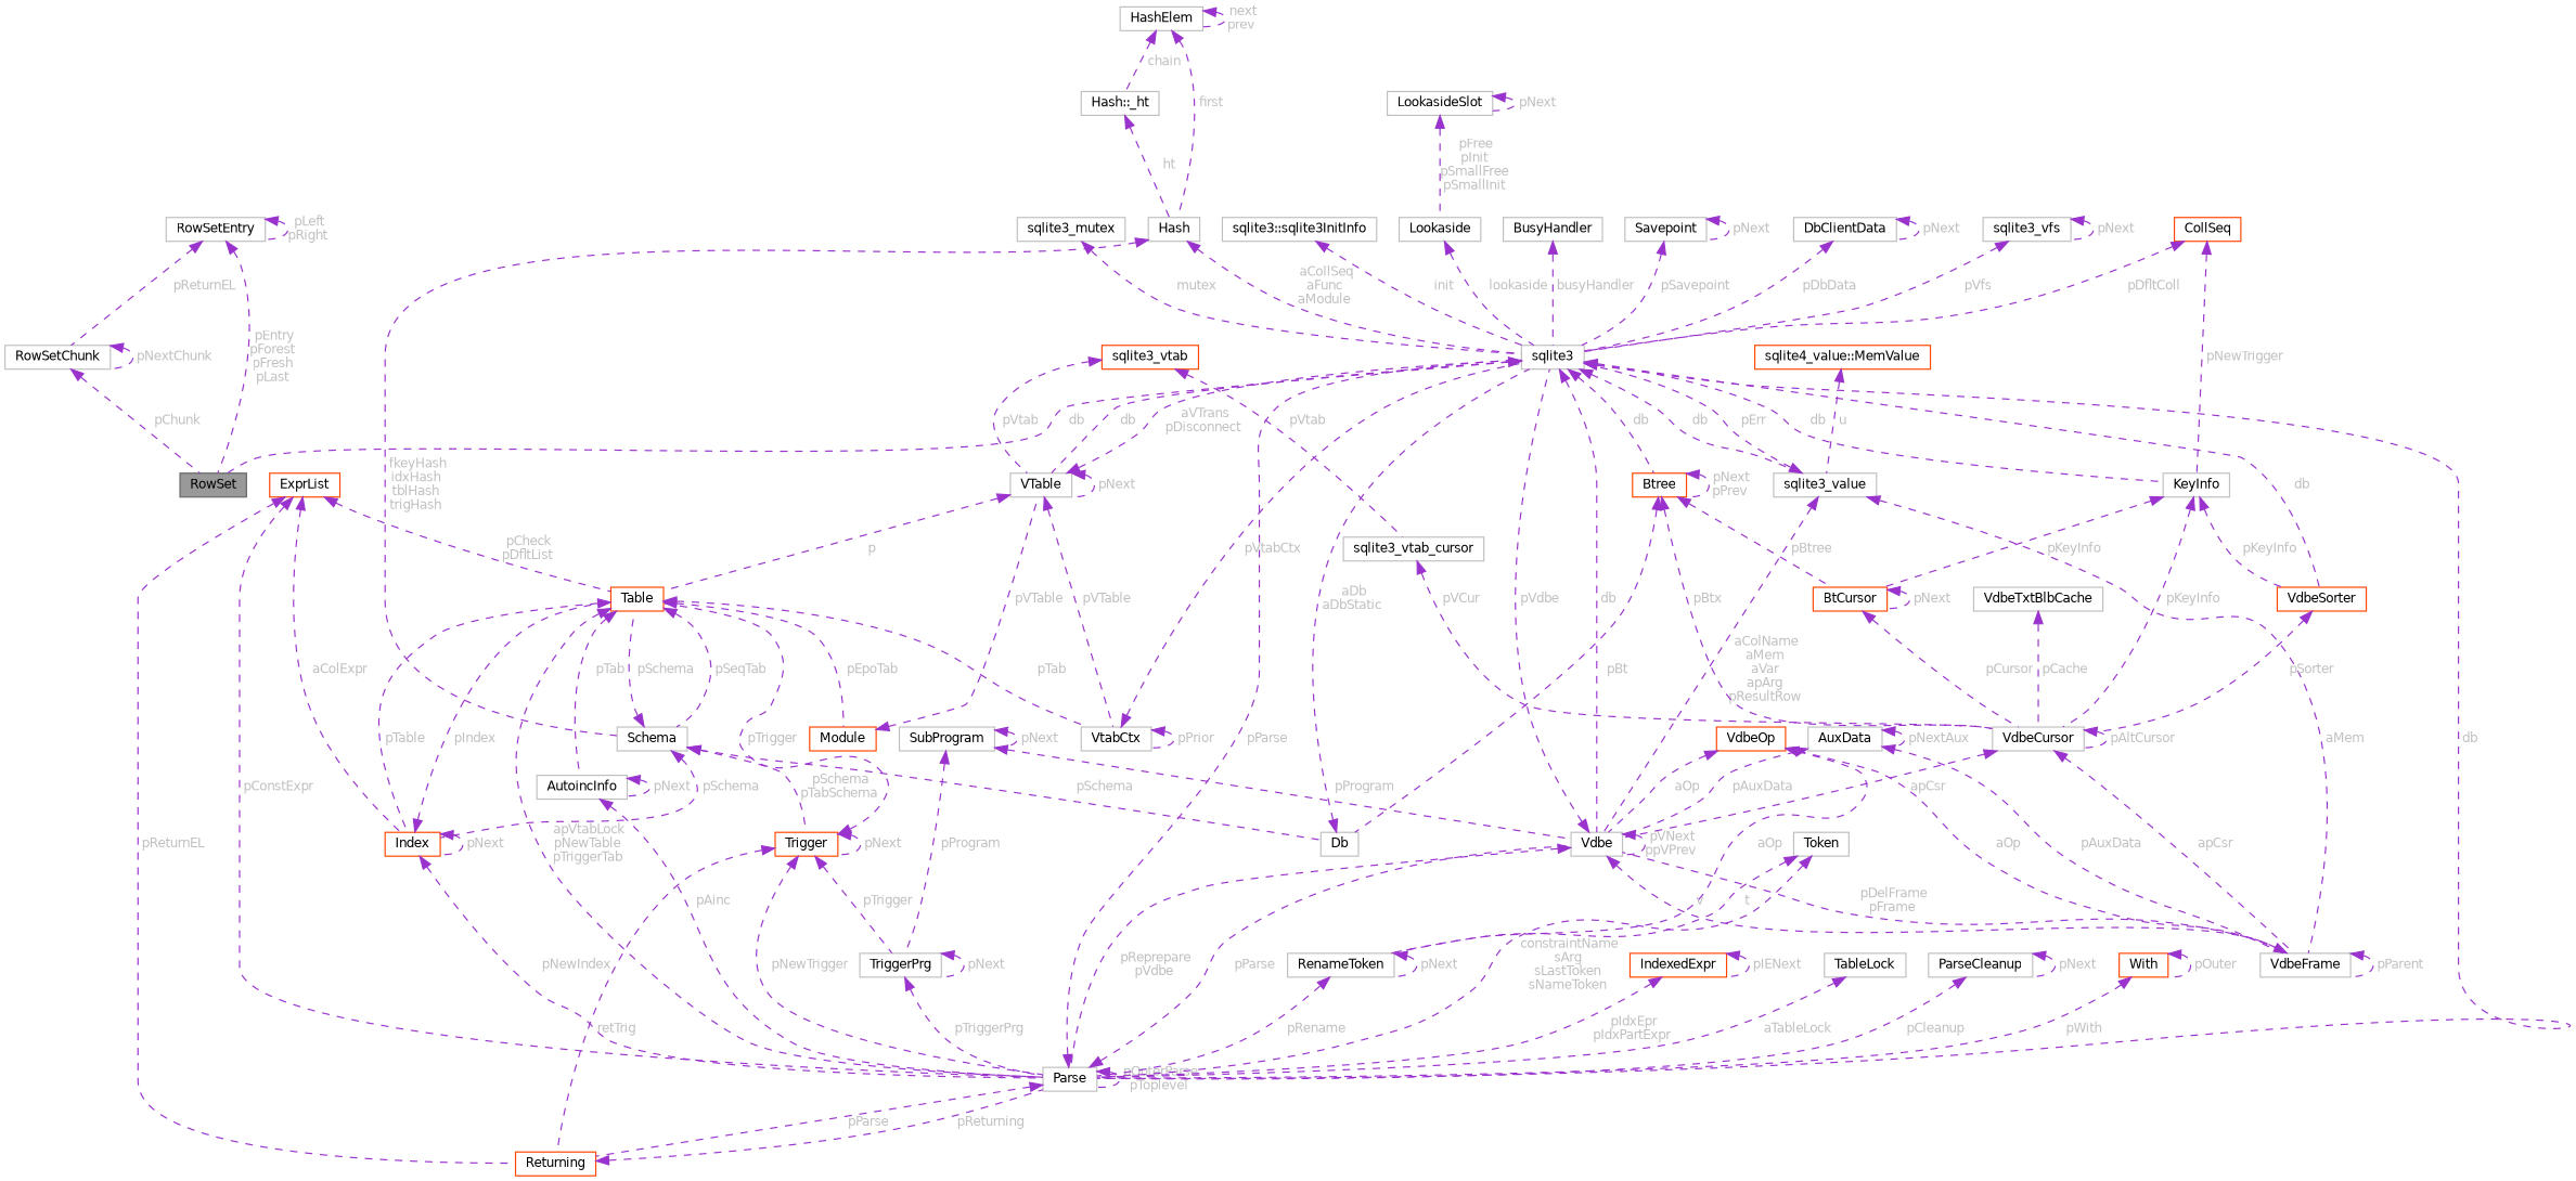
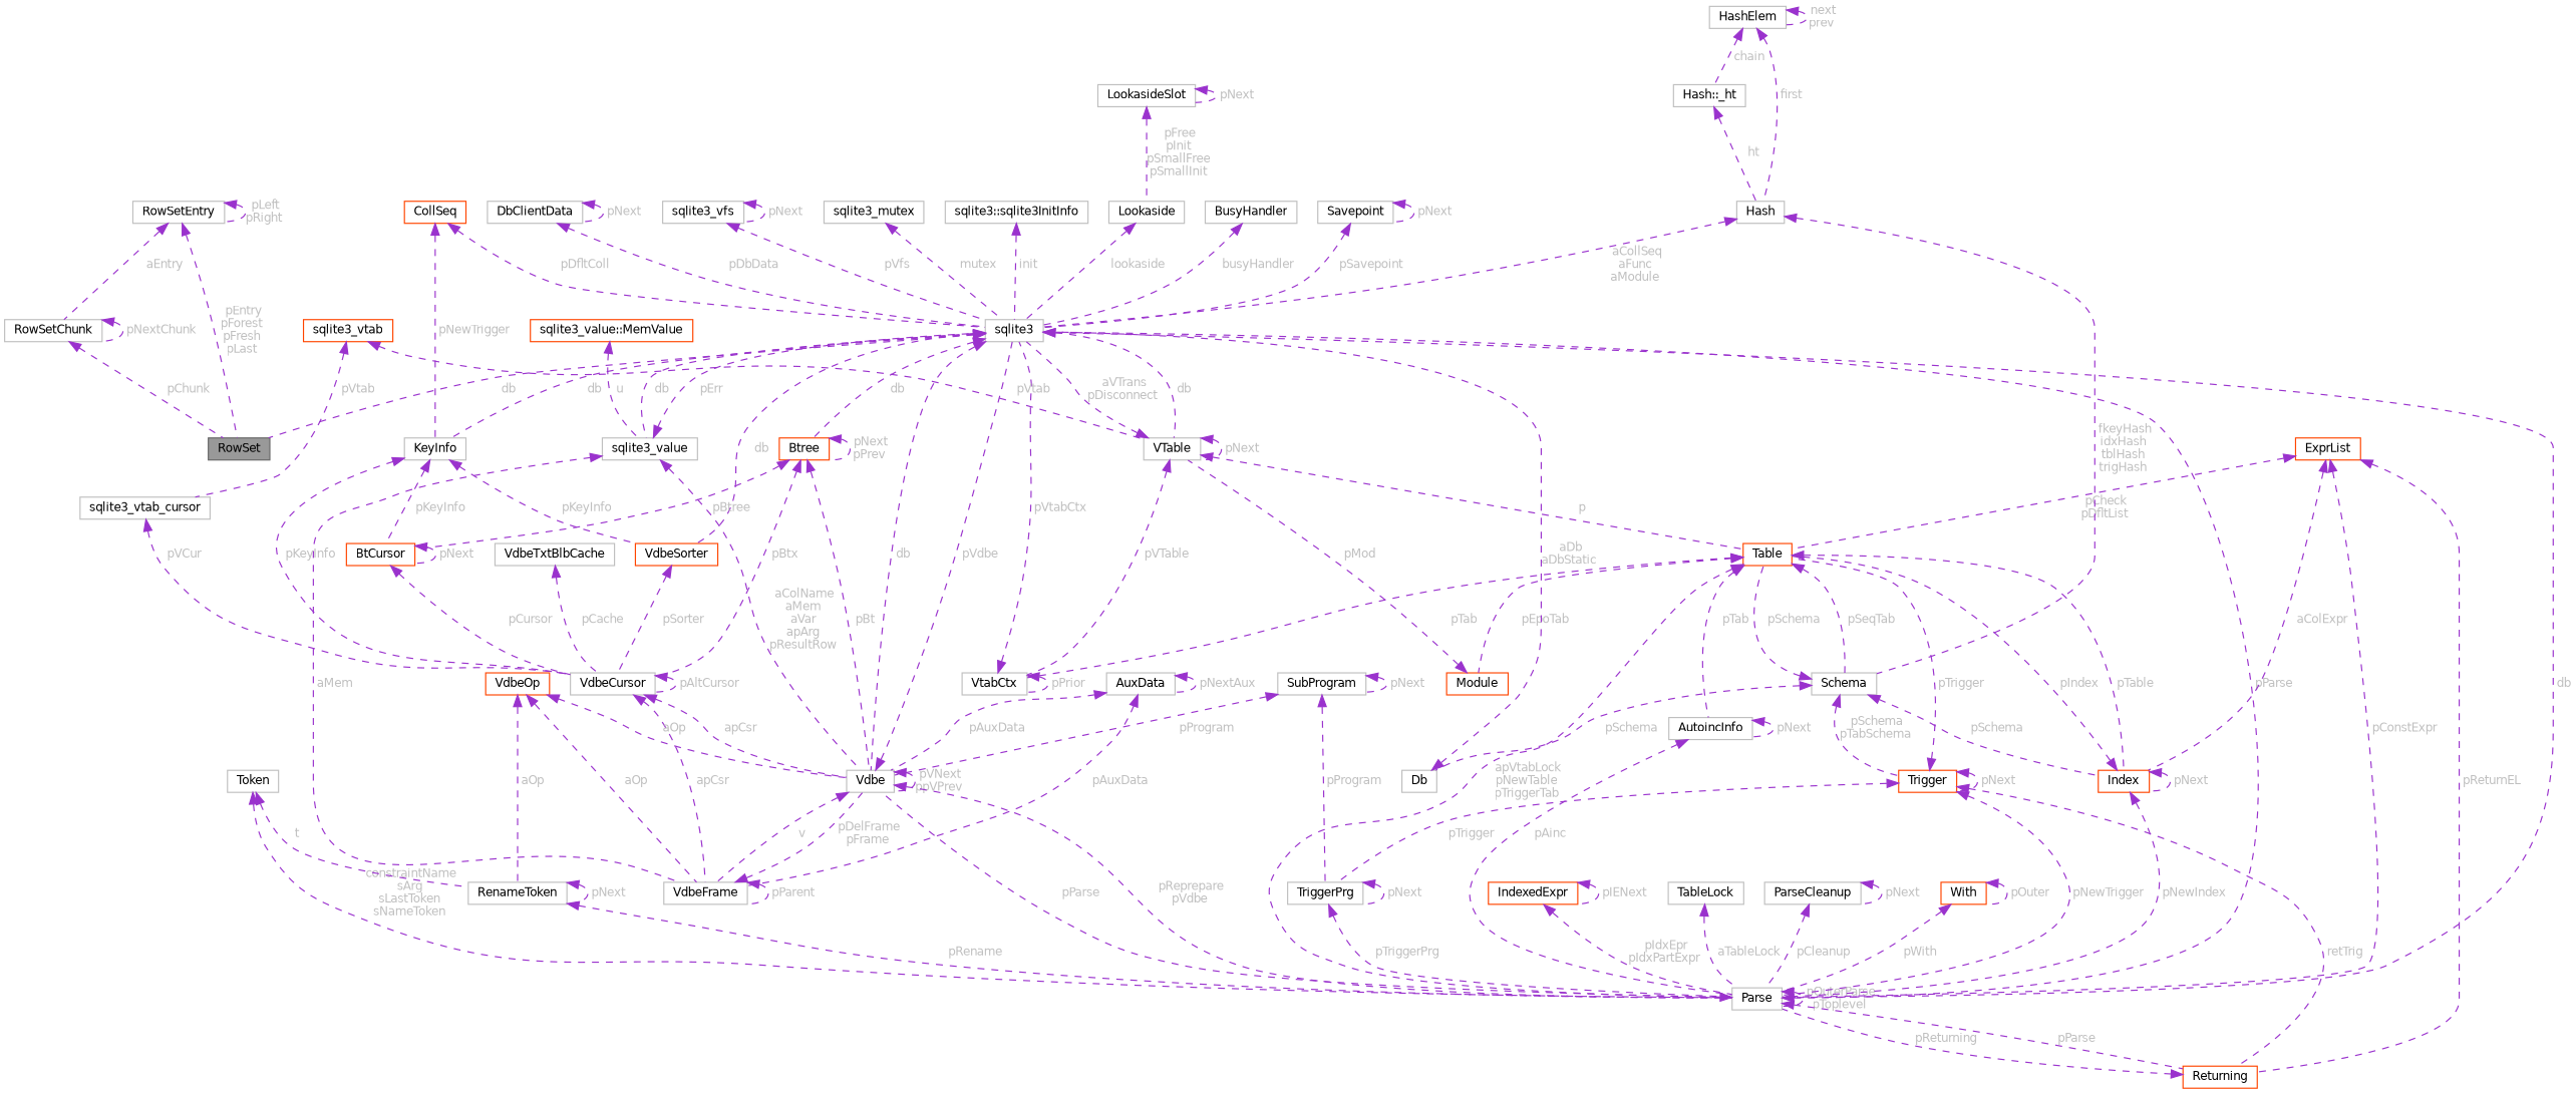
  digraph {
    node [color=grey75 fillcolor=white fontname=Helvetica fontsize=10 shape=box style=filled]
    edge [color=darkorchid3 dir=back fontcolor=grey fontname=Helvetica fontsize=10 labelfontname=Helvetica labelfontsize=10 style=dashed]
    n1 [color=gray40 fillcolor=grey60 fontcolor=black height=0.2 label=RowSet width=0.4]
    n2 [height=0.2 label=RowSetChunk width=0.4]
    n3 [height=0.2 label=RowSetEntry width=0.4]
    n4 [height=0.2 label=sqlite3 width=0.4]
    n5 [height=0.2 label=Vdbe width=0.4]
    n6 [height=0.2 label=Parse width=0.4]
    n7 [height=0.2 label=VTable width=0.4]
    n8 [height=0.2 label=sqlite3_value width=0.4]
    n9 [color=orangered height=0.2 label=Btree width=0.4]
    n10 [height=0.2 label=KeyInfo width=0.4]
    n11 [color=orangered height=0.2 label=VdbeSorter width=0.4]
    n12 [height=0.2 label=VdbeFrame width=0.4]
    n13 [color=orangered height=0.2 label=Returning width=0.4]
    n14 [color=orangered height=0.2 label=Table width=0.4]
    n15 [height=0.2 label=VtabCtx width=0.4]
    n16 [height=0.2 label=Db width=0.4]
    n17 [height=0.2 label=VdbeCursor width=0.4]
    n18 [color=orangered height=0.2 label=BtCursor width=0.4]
    n19 [height=0.2 label=sqlite3_vfs width=0.4]
    n20 [color=orangered height=0.2 label=ExprList width=0.4]
    n21 [color=orangered height=0.2 label=Index width=0.4]
    n22 [height=0.2 label=AutoincInfo width=0.4]
    n23 [height=0.2 label=Schema width=0.4]
    n24 [color=orangered height=0.2 label=Module width=0.4]
    n25 [color=orangered height=0.2 label=IndexedExpr width=0.4]
    n26 [height=0.2 label=TableLock width=0.4]
    n27 [color=orangered height=0.2 label=Trigger width=0.4]
    n28 [height=0.2 label=TriggerPrg width=0.4]
    n29 [height=0.2 label=Hash width=0.4]
    n30 [height=0.2 label=HashElem width=0.4]
    n31 [height=0.2 label="Hash::_ht" width=0.4]
    n32 [color=orangered height=0.2 label=sqlite3_vtab width=0.4]
    n33 [height=0.2 label=sqlite3_vtab_cursor width=0.4]
    n34 [height=0.2 label=SubProgram width=0.4]
    n35 [color=orangered height=0.2 label=VdbeOp width=0.4]
    n36 [height=0.2 label=RenameToken width=0.4]
    n37 [height=0.2 label=ParseCleanup width=0.4]
    n38 [height=0.2 label=Token width=0.4]
    n39 [color=orangered height=0.2 label=With width=0.4]
-   n40 [color=orangered height=0.2 label="sqlite4_value::MemValue" width=0.4]
+   n40 [color=orangered height=0.2 label="sqlite3_value::MemValue" width=0.4]
    n41 [color=orangered height=0.2 label=CollSeq width=0.4]
    n42 [height=0.2 label=VdbeTxtBlbCache width=0.4]
    n43 [height=0.2 label=AuxData width=0.4]
    n44 [height=0.2 label=sqlite3_mutex width=0.4]
    n45 [height=0.2 label="sqlite3::sqlite3InitInfo" width=0.4]
    n46 [height=0.2 label=Lookaside width=0.4]
    n47 [height=0.2 label=LookasideSlot width=0.4]
    n48 [height=0.2 label=BusyHandler width=0.4]
    n49 [height=0.2 label=Savepoint width=0.4]
    n50 [height=0.2 label=DbClientData width=0.4]
    n2 -> n1 [label=" pChunk"]
    n2 -> n2 [label=" pNextChunk"]
    n3 -> n1 [label=" pEntry\npForest\npFresh\npLast"]
-   n3 -> n2 [label=" pReturnEL"]
+   n3 -> n2 [label=" aEntry"]
    n3 -> n3 [label=" pLeft\npRight"]
    n4 -> n1 [label=" db"]
    n4 -> n5 [label=" db"]
    n4 -> n6 [label=" db"]
    n4 -> n7 [label=" db"]
    n4 -> n8 [label=" db"]
    n4 -> n9 [label=" db"]
    n4 -> n10 [label=" db"]
    n4 -> n11 [label=" db"]
    n5 -> n4 [label=" pVdbe"]
    n5 -> n5 [label=" pVNext\nppVPrev"]
    n5 -> n6 [label=" pReprepare\npVdbe"]
    n5 -> n12 [label=" v"]
    n6 -> n4 [label=" pParse"]
    n6 -> n5 [label=" pParse"]
    n6 -> n6 [label=" pOuterParse\npToplevel"]
    n6 -> n13 [label=" pParse"]
    n7 -> n4 [label=" aVTrans\npDisconnect"]
    n7 -> n7 [label=" pNext"]
    n7 -> n14 [label=" p"]
    n7 -> n15 [label=" pVTable"]
    n8 -> n4 [label=" pErr"]
    n8 -> n5 [label=" aColName\naMem\naVar\napArg\npResultRow"]
    n8 -> n12 [label=" aMem"]
    n9 -> n9 [label=" pNext\npPrev"]
-   n9 -> n16 [label=" pBt"]
+   n9 -> n5 [label=" pBt"]
    n9 -> n17 [label=" pBtx"]
    n9 -> n18 [label=" pBtree"]
    n10 -> n11 [label=" pKeyInfo"]
    n10 -> n17 [label=" pKeyInfo"]
    n10 -> n18 [label=" pKeyInfo"]
    n11 -> n17 [label=" pSorter"]
    n12 -> n5 [label=" pDelFrame\npFrame"]
    n12 -> n12 [label=" pParent"]
    n13 -> n6 [label=" pReturning"]
    n14 -> n6 [label=" apVtabLock\npNewTable\npTriggerTab"]
    n14 -> n15 [label=" pTab"]
    n14 -> n21 [label=" pTable"]
    n14 -> n22 [label=" pTab"]
    n14 -> n23 [label=" pSeqTab"]
    n14 -> n24 [label=" pEpoTab"]
    n15 -> n4 [label=" pVtabCtx"]
    n15 -> n15 [label=" pPrior"]
    n16 -> n4 [label=" aDb\naDbStatic"]
    n17 -> n5 [label=" apCsr"]
    n17 -> n12 [label=" apCsr"]
    n17 -> n17 [label=" pAltCursor"]
    n18 -> n17 [label=" pCursor"]
    n18 -> n18 [label=" pNext"]
    n19 -> n4 [label=" pVfs"]
    n19 -> n19 [label=" pNext"]
    n20 -> n6 [label=" pConstExpr"]
    n20 -> n13 [label=" pReturnEL"]
    n20 -> n14 [label=" pCheck\npDfltList"]
    n20 -> n21 [label=" aColExpr"]
    n21 -> n6 [label=" pNewIndex"]
    n21 -> n14 [label=" pIndex"]
    n21 -> n21 [label=" pNext"]
    n22 -> n6 [label=" pAinc"]
    n22 -> n22 [label=" pNext"]
    n23 -> n14 [label=" pSchema"]
    n23 -> n16 [label=" pSchema"]
    n23 -> n21 [label=" pSchema"]
    n23 -> n27 [label=" pSchema\npTabSchema"]
-   n24 -> n7 [label=" pVTable"]
+   n24 -> n7 [label=" pMod"]
    n25 -> n6 [label=" pIdxEpr\npIdxPartExpr"]
    n25 -> n25 [label=" pIENext"]
    n26 -> n6 [label=" aTableLock"]
    n27 -> n6 [label=" pNewTrigger"]
    n27 -> n13 [label=" retTrig"]
    n27 -> n14 [label=" pTrigger"]
    n27 -> n27 [label=" pNext"]
    n27 -> n28 [label=" pTrigger"]
    n28 -> n6 [label=" pTriggerPrg"]
    n28 -> n28 [label=" pNext"]
    n29 -> n4 [label=" aCollSeq\naFunc\naModule"]
    n29 -> n23 [label=" fkeyHash\nidxHash\ntblHash\ntrigHash"]
    n30 -> n29 [label=" first"]
    n30 -> n30 [label=" next\nprev"]
    n30 -> n31 [label=" chain"]
    n31 -> n29 [label=" ht"]
    n32 -> n7 [label=" pVtab"]
    n32 -> n33 [label=" pVtab"]
    n33 -> n17 [label=" pVCur"]
    n34 -> n5 [label=" pProgram"]
    n34 -> n28 [label=" pProgram"]
    n34 -> n34 [label=" pNext"]
    n35 -> n5 [label=" aOp"]
    n35 -> n12 [label=" aOp"]
    n35 -> n36 [label=" aOp"]
    n36 -> n6 [label=" pRename"]
    n36 -> n36 [label=" pNext"]
    n37 -> n6 [label=" pCleanup"]
    n37 -> n37 [label=" pNext"]
    n38 -> n6 [label=" constraintName\nsArg\nsLastToken\nsNameToken"]
    n38 -> n36 [label=" t"]
    n39 -> n6 [label=" pWith"]
    n39 -> n39 [label=" pOuter"]
    n40 -> n8 [label=" u"]
    n41 -> n4 [label=" pDfltColl"]
    n41 -> n10 [label=" pNewTrigger"]
    n42 -> n17 [label=" pCache"]
    n43 -> n5 [label=" pAuxData"]
    n43 -> n12 [label=" pAuxData"]
    n43 -> n43 [label=" pNextAux"]
    n44 -> n4 [label=" mutex"]
    n45 -> n4 [label=" init"]
    n46 -> n4 [label=" lookaside"]
    n47 -> n46 [label=" pFree\npInit\npSmallFree\npSmallInit"]
    n47 -> n47 [label=" pNext"]
    n48 -> n4 [label=" busyHandler"]
    n49 -> n4 [label=" pSavepoint"]
    n49 -> n49 [label=" pNext"]
    n50 -> n4 [label=" pDbData"]
    n50 -> n50 [label=" pNext"]
  }
